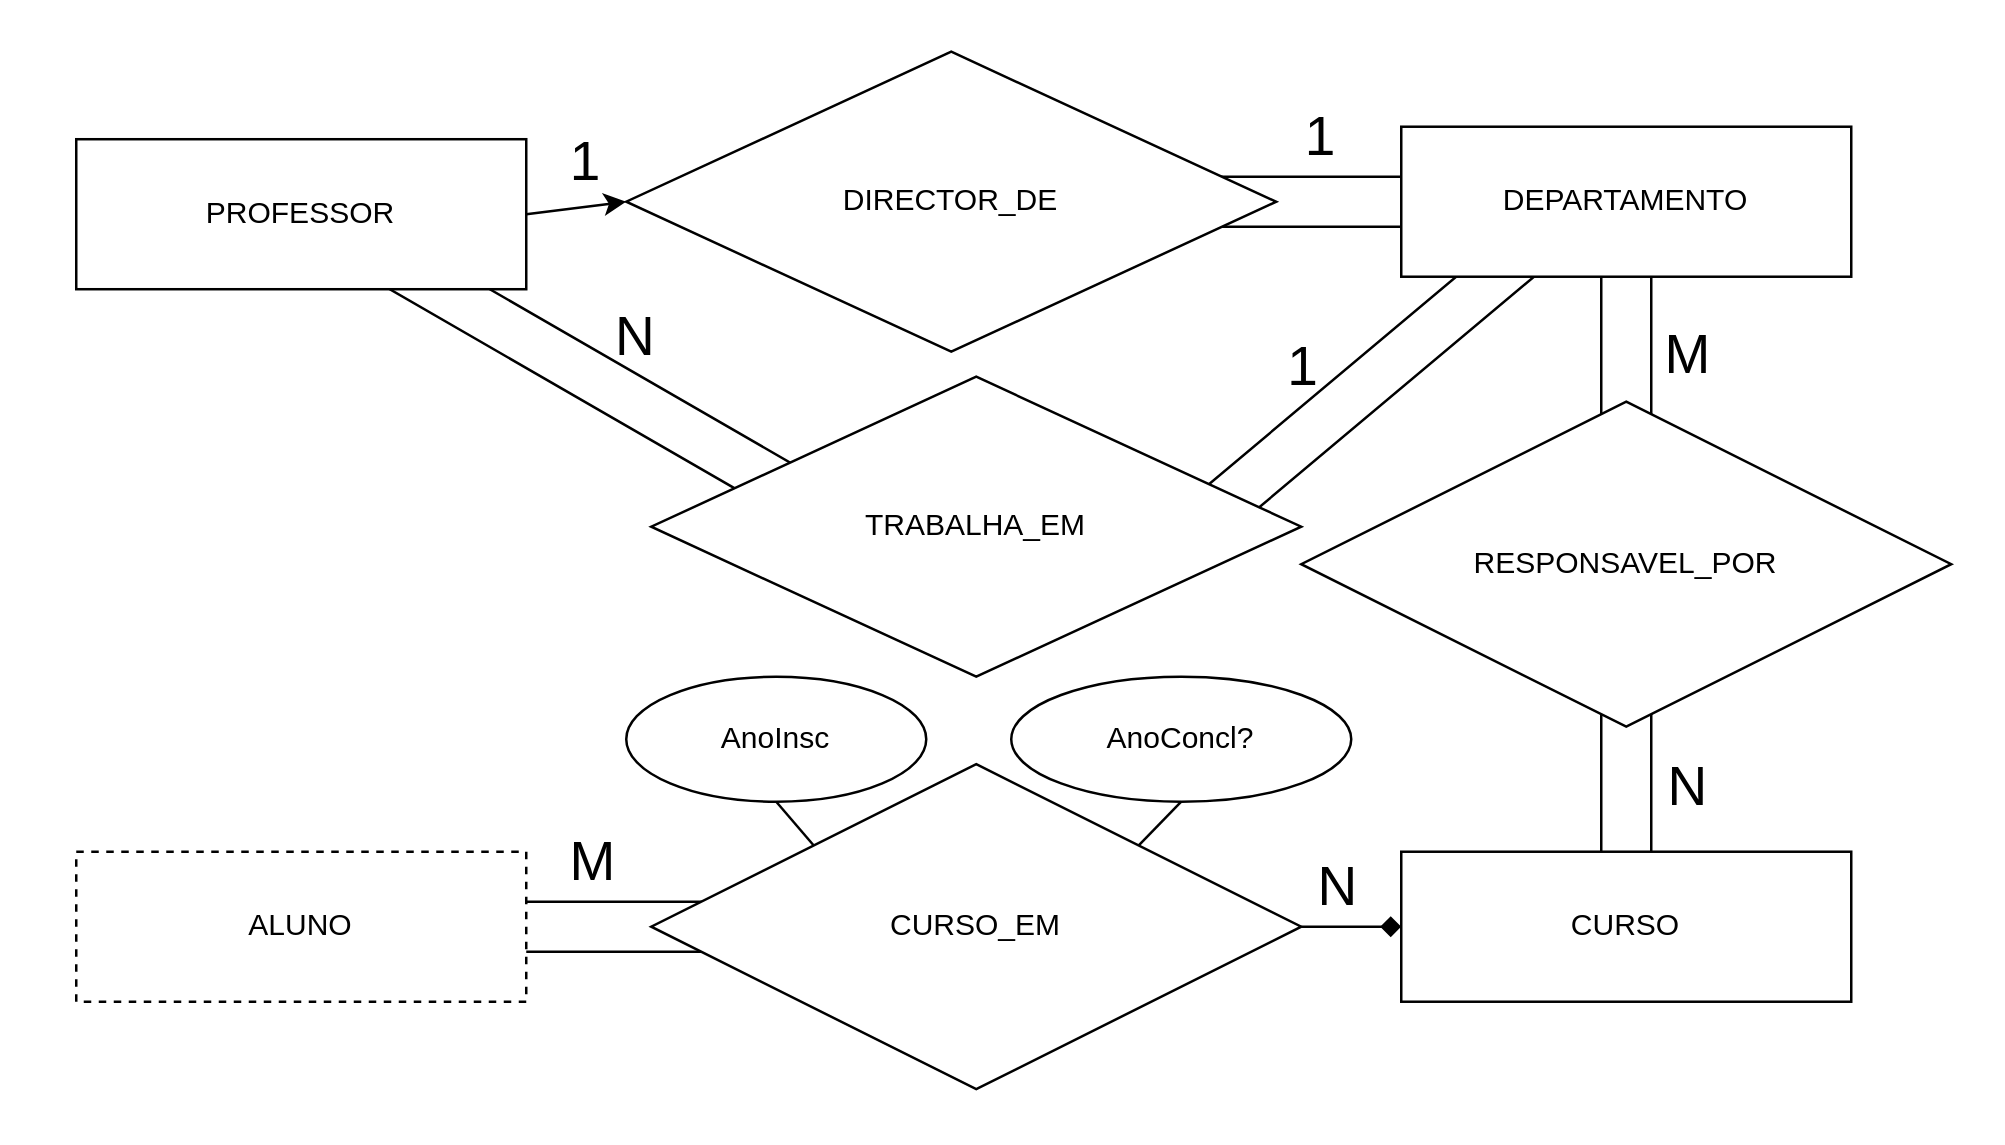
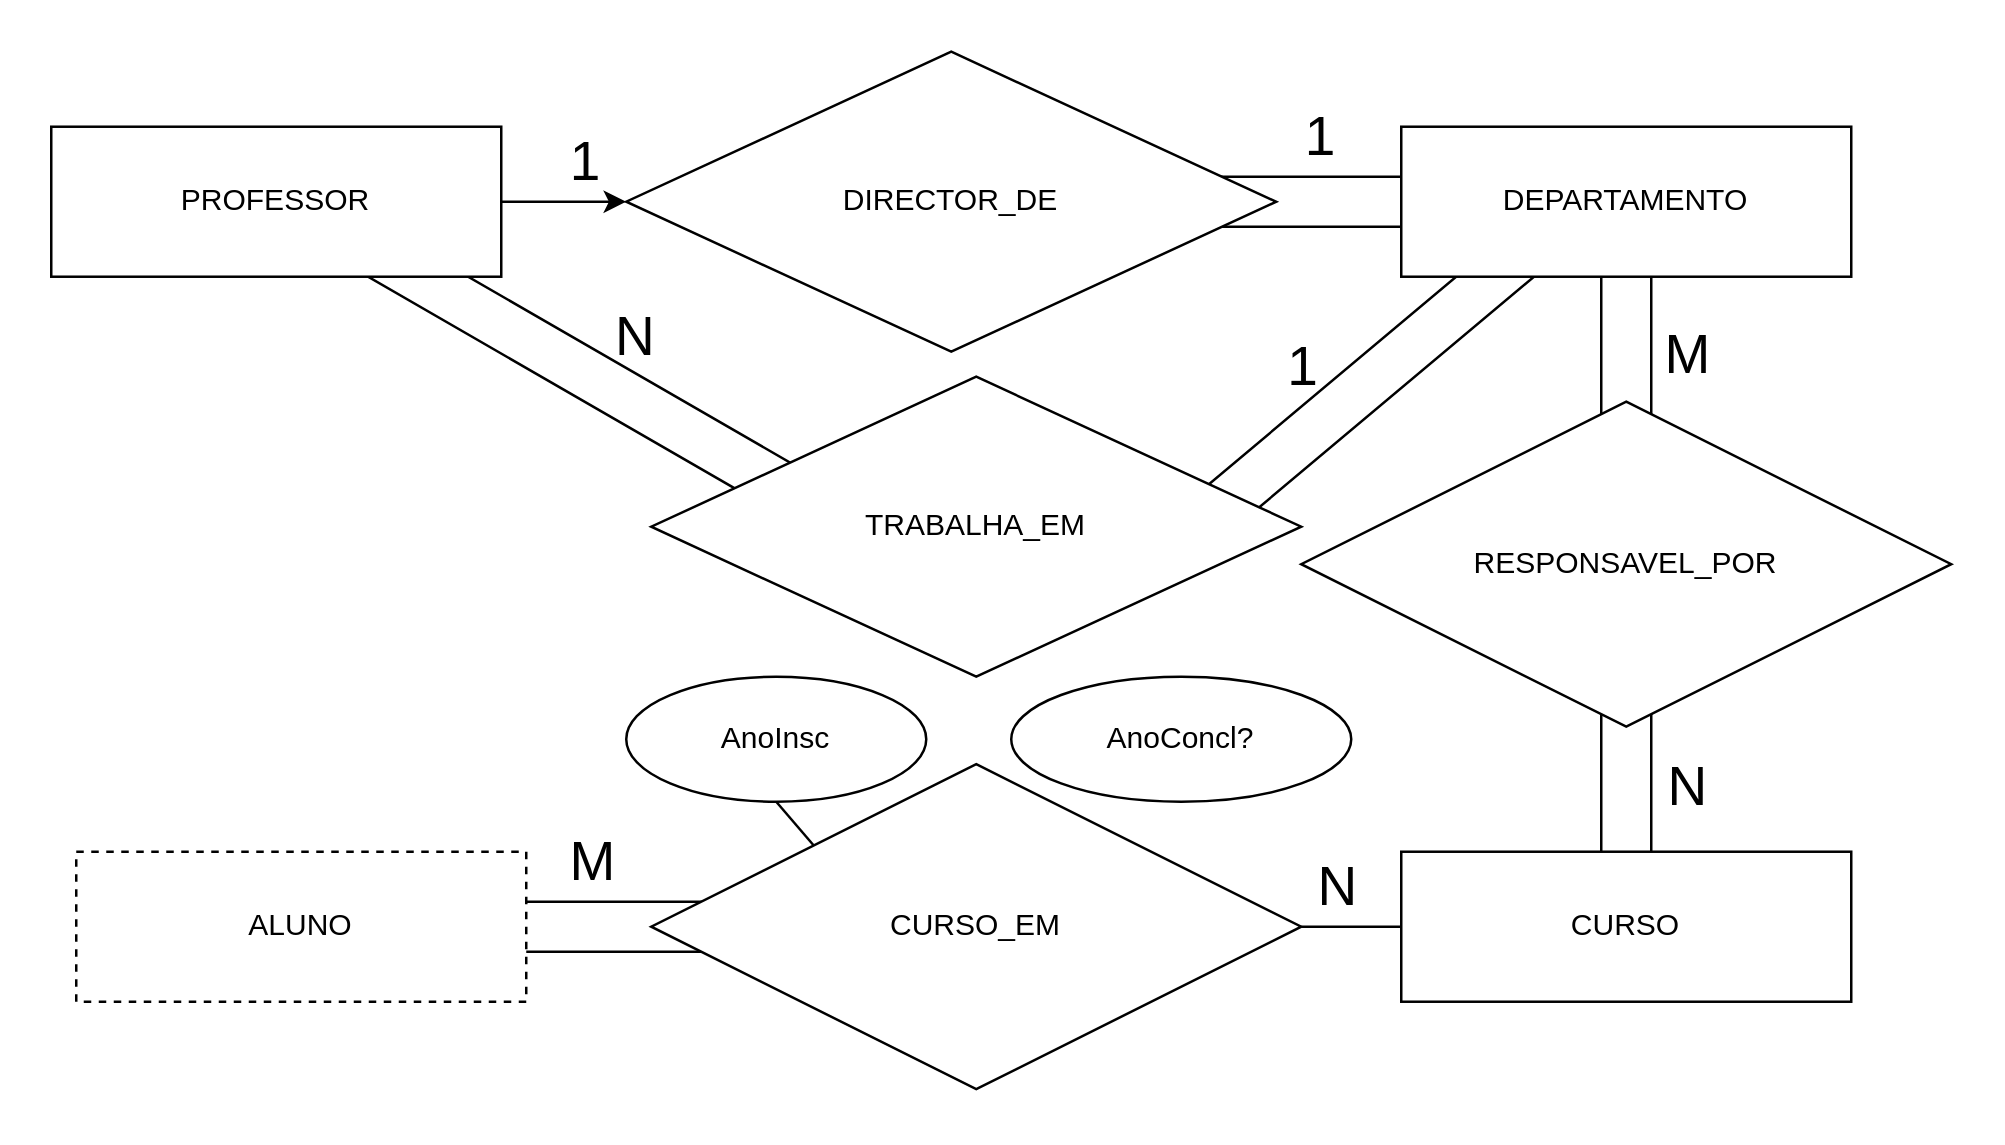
  <mxCell id="0" />
  <mxCell id="1" parent="0" />
  <mxCell id="2" value="" style="shape=partialRectangle;whiteSpace=wrap;html=1;bottom=0;top=0;fillColor=none;rotation=90;" vertex="1" parent="1"><mxGeometry x="230" y="320.19" width="20" height="100" as="geometry" /></mxCell>
  <mxCell id="3" value="" style="shape=partialRectangle;whiteSpace=wrap;html=1;bottom=0;top=0;fillColor=none;rotation=-180;" vertex="1" parent="1"><mxGeometry x="640" y="250.19" width="20" height="110" as="geometry" /></mxCell>
  <mxCell id="4" value="" style="shape=partialRectangle;whiteSpace=wrap;html=1;bottom=0;top=0;fillColor=none;rotation=-180;" vertex="1" parent="1"><mxGeometry x="640" y="97.69" width="20" height="88.75" as="geometry" /></mxCell>
  <mxCell id="5" value="" style="shape=partialRectangle;whiteSpace=wrap;html=1;bottom=0;top=0;fillColor=none;rotation=-130;" vertex="1" parent="1"><mxGeometry x="543.08" y="52.83" width="20" height="189.32" as="geometry" /></mxCell>
  <mxCell id="6" value="" style="shape=partialRectangle;whiteSpace=wrap;html=1;bottom=0;top=0;fillColor=none;rotation=90;" vertex="1" parent="1"><mxGeometry x="520.94" y="25.5" width="20" height="109.38" as="geometry" /></mxCell>
  <mxCell id="7" value="" style="shape=partialRectangle;whiteSpace=wrap;html=1;bottom=0;top=0;fillColor=none;rotation=120;" vertex="1" parent="1"><mxGeometry x="218.61" y="34.41" width="20" height="223.01" as="geometry" /></mxCell>
- <mxCell id="8" value="PROFESSOR" style="rounded=0;whiteSpace=wrap;html=1;" vertex="1" parent="1"><mxGeometry x="30" y="55.19" width="180" height="60" as="geometry" /></mxCell>
+ <mxCell id="8" value="PROFESSOR" style="rounded=0;whiteSpace=wrap;html=1;" vertex="1" parent="1"><mxGeometry x="20" y="50.19" width="180" height="60" as="geometry" /></mxCell>
  <mxCell id="9" value="DEPARTAMENTO" style="rounded=0;whiteSpace=wrap;html=1;" vertex="1" parent="1"><mxGeometry x="560" y="50.19" width="180" height="60" as="geometry" /></mxCell>
  <mxCell id="10" value="ALUNO" style="rounded=0;whiteSpace=wrap;html=1;dashed=1;" vertex="1" parent="1"><mxGeometry x="30" y="340.19" width="180" height="60" as="geometry" /></mxCell>
  <mxCell id="11" value="CURSO" style="rounded=0;whiteSpace=wrap;html=1;" vertex="1" parent="1"><mxGeometry x="560" y="340.19" width="180" height="60" as="geometry" /></mxCell>
  <mxCell id="12" value="AnoInsc" style="ellipse;whiteSpace=wrap;html=1;" vertex="1" parent="1"><mxGeometry x="250" y="270.19" width="120" height="50" as="geometry" /></mxCell>
  <mxCell id="13" value="AnoConcl?" style="ellipse;whiteSpace=wrap;html=1;" vertex="1" parent="1"><mxGeometry x="404" y="270.19" width="136" height="50" as="geometry" /></mxCell>
  <mxCell id="14" value="DIRECTOR_DE" style="rhombus;whiteSpace=wrap;html=1;" vertex="1" parent="1"><mxGeometry x="250" y="20.19" width="260" height="120" as="geometry" /></mxCell>
  <mxCell id="15" value="TRABALHA_EM" style="rhombus;whiteSpace=wrap;html=1;" vertex="1" parent="1"><mxGeometry x="260" y="150.19" width="260" height="120" as="geometry" /></mxCell>
  <mxCell id="16" value="RESPONSAVEL_POR" style="rhombus;whiteSpace=wrap;html=1;" vertex="1" parent="1"><mxGeometry x="520" y="160.19" width="260" height="130" as="geometry" /></mxCell>
  <mxCell id="17" value="CURSO_EM" style="rhombus;whiteSpace=wrap;html=1;" vertex="1" parent="1"><mxGeometry x="260" y="305.19" width="260" height="130" as="geometry" /></mxCell>
- <mxCell id="18" value="" style="endArrow=diamond;html=1;rounded=0;entryX=0;entryY=0.5;entryDx=0;entryDy=0;exitX=1;exitY=0.5;exitDx=0;exitDy=0;" edge="1" parent="1" source="17" target="11"><mxGeometry width="50" height="50" relative="1" as="geometry"><mxPoint x="510" y="400.19" as="sourcePoint" /><mxPoint x="560" y="350.19" as="targetPoint" /></mxGeometry></mxCell>
+ <mxCell id="18" value="" style="endArrow=none;html=1;rounded=0;entryX=0;entryY=0.5;entryDx=0;entryDy=0;exitX=1;exitY=0.5;exitDx=0;exitDy=0;" edge="1" parent="1" source="17" target="11"><mxGeometry width="50" height="50" relative="1" as="geometry"><mxPoint x="510" y="400.19" as="sourcePoint" /><mxPoint x="560" y="350.19" as="targetPoint" /></mxGeometry></mxCell>
  <mxCell id="19" value="" style="endArrow=none;html=1;rounded=0;entryX=0.5;entryY=1;entryDx=0;entryDy=0;exitX=0;exitY=0;exitDx=0;exitDy=0;" edge="1" parent="1" source="17" target="12"><mxGeometry width="50" height="50" relative="1" as="geometry"><mxPoint x="350" y="400.19" as="sourcePoint" /><mxPoint x="400" y="350.19" as="targetPoint" /></mxGeometry></mxCell>
- <mxCell id="20" value="" style="endArrow=none;html=1;rounded=0;entryX=0.5;entryY=1;entryDx=0;entryDy=0;exitX=1;exitY=0;exitDx=0;exitDy=0;" edge="1" parent="1" source="17" target="13"><mxGeometry width="50" height="50" relative="1" as="geometry"><mxPoint x="505" y="348.19" as="sourcePoint" /><mxPoint x="490" y="330.19" as="targetPoint" /></mxGeometry></mxCell>
  <mxCell id="21" value="1" style="whiteSpace=wrap;html=1;aspect=fixed;fontSize=22;fillColor=none;strokeColor=none;" vertex="1" parent="1"><mxGeometry x="218.61" y="50.19" width="30" height="30" as="geometry" /></mxCell>
  <mxCell id="22" value="1" style="whiteSpace=wrap;html=1;aspect=fixed;fontSize=22;fillColor=none;strokeColor=none;" vertex="1" parent="1"><mxGeometry x="513.08" y="40" width="30" height="30" as="geometry" /></mxCell>
  <mxCell id="23" value="1" style="whiteSpace=wrap;html=1;aspect=fixed;fontSize=22;fillColor=none;strokeColor=none;" vertex="1" parent="1"><mxGeometry x="506" y="132.49" width="30" height="30" as="geometry" /></mxCell>
  <mxCell id="24" value="N" style="whiteSpace=wrap;html=1;aspect=fixed;fontSize=22;fillColor=none;strokeColor=none;" vertex="1" parent="1"><mxGeometry x="238.61" y="120.19" width="30" height="30" as="geometry" /></mxCell>
  <mxCell id="25" value="M" style="whiteSpace=wrap;html=1;aspect=fixed;fontSize=22;fillColor=none;strokeColor=none;" vertex="1" parent="1"><mxGeometry x="222.13" y="330.19" width="30" height="30" as="geometry" /></mxCell>
  <mxCell id="26" value="N" style="whiteSpace=wrap;html=1;aspect=fixed;fontSize=22;fillColor=none;strokeColor=none;" vertex="1" parent="1"><mxGeometry x="520" y="340.19" width="30" height="30" as="geometry" /></mxCell>
  <mxCell id="27" value="M" style="whiteSpace=wrap;html=1;aspect=fixed;fontSize=22;fillColor=none;strokeColor=none;" vertex="1" parent="1"><mxGeometry x="660" y="127.07" width="30" height="30" as="geometry" /></mxCell>
  <mxCell id="28" value="N" style="whiteSpace=wrap;html=1;aspect=fixed;fontSize=22;fillColor=none;strokeColor=none;" vertex="1" parent="1"><mxGeometry x="660" y="300.19" width="30" height="30" as="geometry" /></mxCell>
  <mxCell id="29" value="" style="endArrow=classic;html=1;rounded=0;entryX=0;entryY=0.5;entryDx=0;entryDy=0;exitX=1;exitY=0.5;exitDx=0;exitDy=0;" edge="1" parent="1" source="8" target="14"><mxGeometry width="50" height="50" relative="1" as="geometry"><mxPoint x="156" y="227" as="sourcePoint" /><mxPoint x="206" y="177" as="targetPoint" /></mxGeometry></mxCell>
